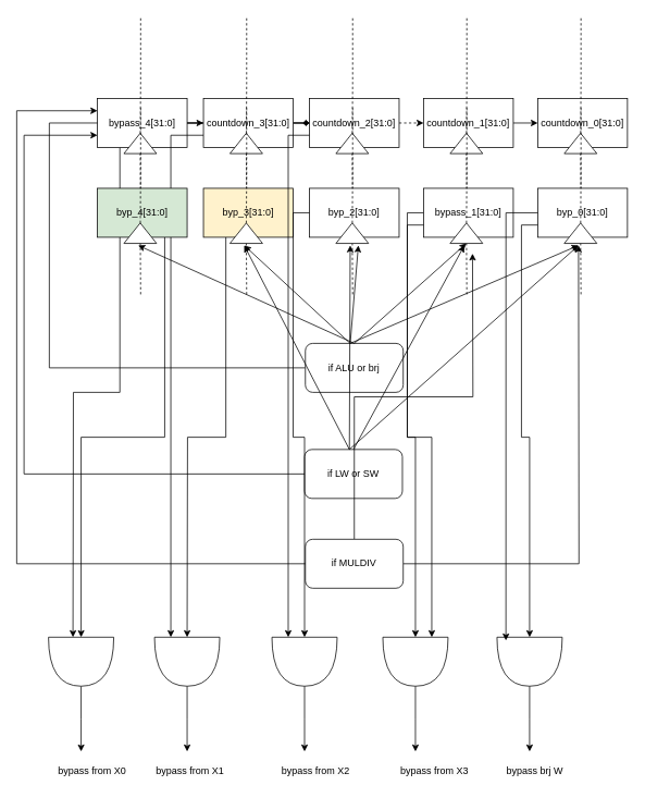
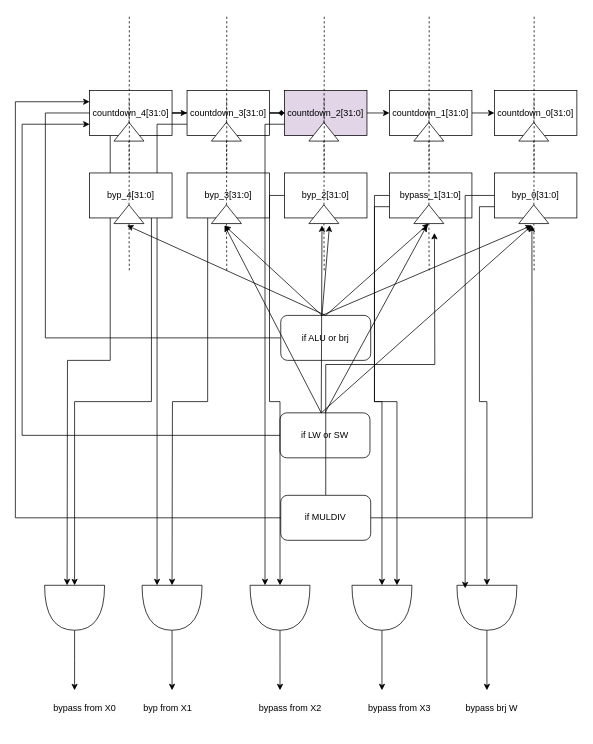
  <mxCell id="0" />
  <mxCell id="1" parent="0" />
  <mxCell id="2" style="edgeStyle=orthogonalEdgeStyle;rounded=0;orthogonalLoop=1;jettySize=auto;html=1;exitX=1;exitY=0.5;exitDx=0;exitDy=0;" edge="1" parent="1" source="4" target="10"><mxGeometry relative="1" as="geometry" /></mxCell>
  <mxCell id="3" style="edgeStyle=orthogonalEdgeStyle;rounded=0;orthogonalLoop=1;jettySize=auto;html=1;exitX=0.25;exitY=1;exitDx=0;exitDy=0;" edge="1" parent="1" source="4"><mxGeometry relative="1" as="geometry"><mxPoint x="89" y="780" as="targetPoint" /></mxGeometry></mxCell>
- <mxCell id="4" value="bypass_4[31:0]" style="rounded=0;whiteSpace=wrap;html=1;" parent="1" vertex="1"><mxGeometry x="119" y="120" width="110" height="60" as="geometry" /></mxCell>
+ <mxCell id="4" value="countdown_4[31:0]" style="rounded=0;whiteSpace=wrap;html=1;" parent="1" vertex="1"><mxGeometry x="119" y="120" width="110" height="60" as="geometry" /></mxCell>
  <mxCell id="5" value="" style="endArrow=none;dashed=1;html=1;rounded=0;" parent="1" source="7" edge="1"><mxGeometry width="50" height="50" relative="1" as="geometry"><mxPoint x="169" y="340" as="sourcePoint" /><mxPoint x="172" y="20" as="targetPoint" /><Array as="points"><mxPoint x="172" y="100" /></Array></mxGeometry></mxCell>
  <mxCell id="6" value="" style="endArrow=none;dashed=1;html=1;rounded=0;" parent="1" target="7" edge="1"><mxGeometry width="50" height="50" relative="1" as="geometry"><mxPoint x="172" y="250" as="sourcePoint" /><mxPoint x="169" y="30" as="targetPoint" /></mxGeometry></mxCell>
  <mxCell id="7" value="" style="triangle;whiteSpace=wrap;html=1;rotation=-90;" parent="1" vertex="1"><mxGeometry x="159" y="155" width="25" height="40" as="geometry" /></mxCell>
  <mxCell id="8" style="edgeStyle=orthogonalEdgeStyle;rounded=0;orthogonalLoop=1;jettySize=auto;html=1;exitX=1;exitY=0.5;exitDx=0;exitDy=0;endArrow=diamond;" edge="1" parent="1" source="10" target="15"><mxGeometry relative="1" as="geometry" /></mxCell>
  <mxCell id="9" style="edgeStyle=orthogonalEdgeStyle;rounded=0;orthogonalLoop=1;jettySize=auto;html=1;exitX=0;exitY=0.75;exitDx=0;exitDy=0;entryX=0;entryY=0.75;entryDx=0;entryDy=0;entryPerimeter=0;" edge="1" parent="1" source="10" target="71"><mxGeometry relative="1" as="geometry"><mxPoint x="209" y="790" as="targetPoint" /></mxGeometry></mxCell>
  <mxCell id="10" value="countdown_3[31:0]" style="rounded=0;whiteSpace=wrap;html=1;" parent="1" vertex="1"><mxGeometry x="249" y="120" width="110" height="60" as="geometry" /></mxCell>
  <mxCell id="11" value="" style="endArrow=none;dashed=1;html=1;rounded=0;" parent="1" source="13" edge="1"><mxGeometry width="50" height="50" relative="1" as="geometry"><mxPoint x="299" y="340" as="sourcePoint" /><mxPoint x="302" y="20" as="targetPoint" /><Array as="points"><mxPoint x="302" y="100" /></Array></mxGeometry></mxCell>
  <mxCell id="12" value="" style="endArrow=none;dashed=1;html=1;rounded=0;" parent="1" target="13" edge="1"><mxGeometry width="50" height="50" relative="1" as="geometry"><mxPoint x="302" y="250" as="sourcePoint" /><mxPoint x="299" y="30" as="targetPoint" /></mxGeometry></mxCell>
  <mxCell id="13" value="" style="triangle;whiteSpace=wrap;html=1;rotation=-90;" parent="1" vertex="1"><mxGeometry x="289" y="155" width="25" height="40" as="geometry" /></mxCell>
- <mxCell id="14" style="edgeStyle=orthogonalEdgeStyle;rounded=0;orthogonalLoop=1;jettySize=auto;html=1;exitX=1;exitY=0.5;exitDx=0;exitDy=0;entryX=0;entryY=0.5;entryDx=0;entryDy=0;dashed=1;" edge="1" parent="1" source="15" target="20"><mxGeometry relative="1" as="geometry"><mxPoint x="509" y="150" as="targetPoint" /></mxGeometry></mxCell>
- <mxCell id="15" value="countdown_2[31:0]" style="rounded=0;whiteSpace=wrap;html=1;" parent="1" vertex="1"><mxGeometry x="379" y="120" width="110" height="60" as="geometry" /></mxCell>
+ <mxCell id="14" style="edgeStyle=orthogonalEdgeStyle;rounded=0;orthogonalLoop=1;jettySize=auto;html=1;exitX=1;exitY=0.5;exitDx=0;exitDy=0;entryX=0;entryY=0.5;entryDx=0;entryDy=0;" edge="1" parent="1" source="15" target="20"><mxGeometry relative="1" as="geometry"><mxPoint x="509" y="150" as="targetPoint" /></mxGeometry></mxCell>
+ <mxCell id="15" value="countdown_2[31:0]" style="rounded=0;whiteSpace=wrap;html=1;fillColor=#e1d5e7;" parent="1" vertex="1"><mxGeometry x="379" y="120" width="110" height="60" as="geometry" /></mxCell>
  <mxCell id="16" value="" style="endArrow=none;dashed=1;html=1;rounded=0;" parent="1" source="18" edge="1"><mxGeometry width="50" height="50" relative="1" as="geometry"><mxPoint x="429" y="340" as="sourcePoint" /><mxPoint x="432" y="20" as="targetPoint" /><Array as="points"><mxPoint x="432" y="100" /></Array></mxGeometry></mxCell>
  <mxCell id="17" value="" style="endArrow=none;dashed=1;html=1;rounded=0;" parent="1" target="18" edge="1"><mxGeometry width="50" height="50" relative="1" as="geometry"><mxPoint x="432" y="250" as="sourcePoint" /><mxPoint x="429" y="30" as="targetPoint" /></mxGeometry></mxCell>
  <mxCell id="18" value="" style="triangle;whiteSpace=wrap;html=1;rotation=-90;" parent="1" vertex="1"><mxGeometry x="419" y="155" width="25" height="40" as="geometry" /></mxCell>
  <mxCell id="19" style="edgeStyle=orthogonalEdgeStyle;rounded=0;orthogonalLoop=1;jettySize=auto;html=1;exitX=1;exitY=0.5;exitDx=0;exitDy=0;entryX=0;entryY=0.5;entryDx=0;entryDy=0;" edge="1" parent="1" source="20" target="24"><mxGeometry relative="1" as="geometry" /></mxCell>
  <mxCell id="20" value="countdown_1[31:0]" style="rounded=0;whiteSpace=wrap;html=1;" parent="1" vertex="1"><mxGeometry x="519" y="120" width="110" height="60" as="geometry" /></mxCell>
  <mxCell id="21" value="" style="endArrow=none;dashed=1;html=1;rounded=0;" parent="1" source="23" edge="1"><mxGeometry width="50" height="50" relative="1" as="geometry"><mxPoint x="569" y="340" as="sourcePoint" /><mxPoint x="572" y="20" as="targetPoint" /><Array as="points"><mxPoint x="572" y="100" /></Array></mxGeometry></mxCell>
  <mxCell id="22" value="" style="endArrow=none;dashed=1;html=1;rounded=0;" parent="1" target="23" edge="1"><mxGeometry width="50" height="50" relative="1" as="geometry"><mxPoint x="572" y="250" as="sourcePoint" /><mxPoint x="569" y="30" as="targetPoint" /></mxGeometry></mxCell>
  <mxCell id="23" value="" style="triangle;whiteSpace=wrap;html=1;rotation=-90;" parent="1" vertex="1"><mxGeometry x="559" y="155" width="25" height="40" as="geometry" /></mxCell>
  <mxCell id="24" value="countdown_0[31:0]" style="rounded=0;whiteSpace=wrap;html=1;" parent="1" vertex="1"><mxGeometry x="659" y="120" width="110" height="60" as="geometry" /></mxCell>
  <mxCell id="25" value="" style="endArrow=none;dashed=1;html=1;rounded=0;" parent="1" source="27" edge="1"><mxGeometry width="50" height="50" relative="1" as="geometry"><mxPoint x="709" y="340" as="sourcePoint" /><mxPoint x="712" y="20" as="targetPoint" /><Array as="points"><mxPoint x="712" y="100" /></Array></mxGeometry></mxCell>
  <mxCell id="26" value="" style="endArrow=none;dashed=1;html=1;rounded=0;" parent="1" target="27" edge="1"><mxGeometry width="50" height="50" relative="1" as="geometry"><mxPoint x="712" y="250" as="sourcePoint" /><mxPoint x="709" y="30" as="targetPoint" /></mxGeometry></mxCell>
  <mxCell id="27" value="" style="triangle;whiteSpace=wrap;html=1;rotation=-90;" parent="1" vertex="1"><mxGeometry x="699" y="155" width="25" height="40" as="geometry" /></mxCell>
  <mxCell id="28" style="edgeStyle=orthogonalEdgeStyle;rounded=0;orthogonalLoop=1;jettySize=auto;html=1;exitX=0.75;exitY=1;exitDx=0;exitDy=0;" edge="1" parent="1" source="29" target="69"><mxGeometry relative="1" as="geometry"><mxPoint x="109" y="780" as="targetPoint" /></mxGeometry></mxCell>
- <mxCell id="29" value="byp_4[31:0]" style="rounded=0;whiteSpace=wrap;html=1;fillColor=#d5e8d4;" parent="1" vertex="1"><mxGeometry x="119" y="230" width="110" height="60" as="geometry" /></mxCell>
+ <mxCell id="29" value="byp_4[31:0]" style="rounded=0;whiteSpace=wrap;html=1;" parent="1" vertex="1"><mxGeometry x="119" y="230" width="110" height="60" as="geometry" /></mxCell>
  <mxCell id="30" value="" style="endArrow=none;dashed=1;html=1;rounded=0;" parent="1" source="32" edge="1"><mxGeometry width="50" height="50" relative="1" as="geometry"><mxPoint x="169" y="450" as="sourcePoint" /><mxPoint x="172" y="130" as="targetPoint" /><Array as="points"><mxPoint x="172" y="210" /></Array></mxGeometry></mxCell>
  <mxCell id="31" value="" style="endArrow=none;dashed=1;html=1;rounded=0;" parent="1" target="32" edge="1"><mxGeometry width="50" height="50" relative="1" as="geometry"><mxPoint x="172" y="360" as="sourcePoint" /><mxPoint x="169" y="140" as="targetPoint" /></mxGeometry></mxCell>
  <mxCell id="32" value="" style="triangle;whiteSpace=wrap;html=1;rotation=-90;" parent="1" vertex="1"><mxGeometry x="159" y="265" width="25" height="40" as="geometry" /></mxCell>
  <mxCell id="33" style="edgeStyle=orthogonalEdgeStyle;rounded=0;orthogonalLoop=1;jettySize=auto;html=1;exitX=0.25;exitY=1;exitDx=0;exitDy=0;" edge="1" parent="1" source="34"><mxGeometry relative="1" as="geometry"><mxPoint x="229" y="780" as="targetPoint" /></mxGeometry></mxCell>
- <mxCell id="34" value="byp_3[31:0]" style="rounded=0;whiteSpace=wrap;html=1;fillColor=#fff2cc;" parent="1" vertex="1"><mxGeometry x="249" y="230" width="110" height="60" as="geometry" /></mxCell>
+ <mxCell id="34" value="byp_3[31:0]" style="rounded=0;whiteSpace=wrap;html=1;" parent="1" vertex="1"><mxGeometry x="249" y="230" width="110" height="60" as="geometry" /></mxCell>
  <mxCell id="35" value="" style="endArrow=none;dashed=1;html=1;rounded=0;" parent="1" source="37" edge="1"><mxGeometry width="50" height="50" relative="1" as="geometry"><mxPoint x="299" y="450" as="sourcePoint" /><mxPoint x="302" y="130" as="targetPoint" /><Array as="points"><mxPoint x="302" y="210" /></Array></mxGeometry></mxCell>
  <mxCell id="36" value="" style="endArrow=none;dashed=1;html=1;rounded=0;" parent="1" target="37" edge="1"><mxGeometry width="50" height="50" relative="1" as="geometry"><mxPoint x="302" y="360" as="sourcePoint" /><mxPoint x="299" y="140" as="targetPoint" /></mxGeometry></mxCell>
  <mxCell id="37" value="" style="triangle;whiteSpace=wrap;html=1;rotation=-90;" parent="1" vertex="1"><mxGeometry x="289" y="265" width="25" height="40" as="geometry" /></mxCell>
  <mxCell id="38" value="byp_2[31:0]" style="rounded=0;whiteSpace=wrap;html=1;" parent="1" vertex="1"><mxGeometry x="379" y="230" width="110" height="60" as="geometry" /></mxCell>
  <mxCell id="39" value="" style="endArrow=none;dashed=1;html=1;rounded=0;" parent="1" source="41" edge="1"><mxGeometry width="50" height="50" relative="1" as="geometry"><mxPoint x="429" y="450" as="sourcePoint" /><mxPoint x="432" y="130" as="targetPoint" /><Array as="points"><mxPoint x="432" y="210" /></Array></mxGeometry></mxCell>
  <mxCell id="40" value="" style="endArrow=none;dashed=1;html=1;rounded=0;" parent="1" target="41" edge="1"><mxGeometry width="50" height="50" relative="1" as="geometry"><mxPoint x="432" y="360" as="sourcePoint" /><mxPoint x="429" y="140" as="targetPoint" /></mxGeometry></mxCell>
  <mxCell id="41" value="" style="triangle;whiteSpace=wrap;html=1;rotation=-90;" parent="1" vertex="1"><mxGeometry x="419" y="265" width="25" height="40" as="geometry" /></mxCell>
  <mxCell id="42" style="edgeStyle=orthogonalEdgeStyle;rounded=0;orthogonalLoop=1;jettySize=auto;html=1;exitX=0;exitY=0.5;exitDx=0;exitDy=0;" edge="1" parent="1" source="43" target="75"><mxGeometry relative="1" as="geometry" /></mxCell>
  <mxCell id="43" value="bypass_1[31:0]" style="rounded=0;whiteSpace=wrap;html=1;" parent="1" vertex="1"><mxGeometry x="519" y="230" width="110" height="60" as="geometry" /></mxCell>
  <mxCell id="44" value="" style="endArrow=none;dashed=1;html=1;rounded=0;" parent="1" source="46" edge="1"><mxGeometry width="50" height="50" relative="1" as="geometry"><mxPoint x="569" y="450" as="sourcePoint" /><mxPoint x="572" y="130" as="targetPoint" /><Array as="points"><mxPoint x="572" y="210" /></Array></mxGeometry></mxCell>
  <mxCell id="45" value="" style="endArrow=none;dashed=1;html=1;rounded=0;" parent="1" target="46" edge="1"><mxGeometry width="50" height="50" relative="1" as="geometry"><mxPoint x="572" y="360" as="sourcePoint" /><mxPoint x="569" y="140" as="targetPoint" /></mxGeometry></mxCell>
  <mxCell id="46" value="" style="triangle;whiteSpace=wrap;html=1;rotation=-90;" parent="1" vertex="1"><mxGeometry x="559" y="265" width="25" height="40" as="geometry" /></mxCell>
  <mxCell id="47" value="byp_0[31:0]" style="rounded=0;whiteSpace=wrap;html=1;" parent="1" vertex="1"><mxGeometry x="659" y="230" width="110" height="60" as="geometry" /></mxCell>
  <mxCell id="48" value="" style="endArrow=none;dashed=1;html=1;rounded=0;" parent="1" source="50" edge="1"><mxGeometry width="50" height="50" relative="1" as="geometry"><mxPoint x="709" y="450" as="sourcePoint" /><mxPoint x="712" y="130" as="targetPoint" /><Array as="points"><mxPoint x="712" y="210" /></Array></mxGeometry></mxCell>
  <mxCell id="49" value="" style="endArrow=none;dashed=1;html=1;rounded=0;" parent="1" target="50" edge="1"><mxGeometry width="50" height="50" relative="1" as="geometry"><mxPoint x="712" y="360" as="sourcePoint" /><mxPoint x="709" y="140" as="targetPoint" /></mxGeometry></mxCell>
  <mxCell id="50" value="" style="triangle;whiteSpace=wrap;html=1;rotation=-90;" parent="1" vertex="1"><mxGeometry x="699" y="265" width="25" height="40" as="geometry" /></mxCell>
  <mxCell id="51" style="edgeStyle=orthogonalEdgeStyle;rounded=0;orthogonalLoop=1;jettySize=auto;html=1;exitX=0;exitY=0.5;exitDx=0;exitDy=0;entryX=0;entryY=0.5;entryDx=0;entryDy=0;endArrow=none;" parent="1" source="52" target="4" edge="1"><mxGeometry relative="1" as="geometry"><mxPoint x="59" y="40" as="targetPoint" /><Array as="points"><mxPoint x="60" y="450" /><mxPoint x="60" y="150" /></Array></mxGeometry></mxCell>
  <mxCell id="52" value="if ALU or brj" style="rounded=1;whiteSpace=wrap;html=1;" parent="1" vertex="1"><mxGeometry x="374" y="420" width="120" height="60" as="geometry" /></mxCell>
  <mxCell id="53" value="" style="endArrow=classic;html=1;rounded=0;exitX=0.5;exitY=0;exitDx=0;exitDy=0;" parent="1" source="52" edge="1"><mxGeometry width="50" height="50" relative="1" as="geometry"><mxPoint x="379" y="390" as="sourcePoint" /><mxPoint x="169" y="300" as="targetPoint" /></mxGeometry></mxCell>
  <mxCell id="54" value="" style="endArrow=classic;html=1;rounded=0;" parent="1" edge="1"><mxGeometry width="50" height="50" relative="1" as="geometry"><mxPoint x="429" y="420" as="sourcePoint" /><mxPoint x="299" y="300" as="targetPoint" /></mxGeometry></mxCell>
  <mxCell id="55" value="" style="endArrow=classic;html=1;rounded=0;" parent="1" edge="1"><mxGeometry width="50" height="50" relative="1" as="geometry"><mxPoint x="429" y="420" as="sourcePoint" /><mxPoint x="439" y="300" as="targetPoint" /></mxGeometry></mxCell>
  <mxCell id="56" value="" style="endArrow=classic;html=1;rounded=0;exitX=0.5;exitY=0;exitDx=0;exitDy=0;entryX=0;entryY=0.5;entryDx=0;entryDy=0;" parent="1" source="52" target="46" edge="1"><mxGeometry width="50" height="50" relative="1" as="geometry"><mxPoint x="744" y="410" as="sourcePoint" /><mxPoint x="569" y="340" as="targetPoint" /></mxGeometry></mxCell>
  <mxCell id="57" value="" style="endArrow=classic;html=1;rounded=0;exitX=0.5;exitY=0;exitDx=0;exitDy=0;" parent="1" edge="1"><mxGeometry width="50" height="50" relative="1" as="geometry"><mxPoint x="429" y="420" as="sourcePoint" /><mxPoint x="709" y="300" as="targetPoint" /></mxGeometry></mxCell>
  <mxCell id="58" style="edgeStyle=orthogonalEdgeStyle;rounded=0;orthogonalLoop=1;jettySize=auto;html=1;exitX=0;exitY=0.5;exitDx=0;exitDy=0;entryX=0;entryY=0.75;entryDx=0;entryDy=0;" parent="1" source="59" target="4" edge="1"><mxGeometry relative="1" as="geometry"><mxPoint x="89" y="170" as="targetPoint" /><Array as="points"><mxPoint x="29" y="580" /><mxPoint x="29" y="165" /></Array></mxGeometry></mxCell>
  <mxCell id="59" value="if LW or SW" style="rounded=1;whiteSpace=wrap;html=1;" parent="1" vertex="1"><mxGeometry x="373" y="550" width="120" height="60" as="geometry" /></mxCell>
  <mxCell id="60" value="" style="endArrow=classic;html=1;rounded=0;" parent="1" edge="1"><mxGeometry width="50" height="50" relative="1" as="geometry"><mxPoint x="428" y="550" as="sourcePoint" /><mxPoint x="299" y="300" as="targetPoint" /></mxGeometry></mxCell>
  <mxCell id="61" value="" style="endArrow=classic;html=1;rounded=0;" parent="1" edge="1"><mxGeometry width="50" height="50" relative="1" as="geometry"><mxPoint x="428" y="550" as="sourcePoint" /><mxPoint x="429" y="300" as="targetPoint" /></mxGeometry></mxCell>
  <mxCell id="62" value="" style="endArrow=classic;html=1;rounded=0;exitX=0.5;exitY=0;exitDx=0;exitDy=0;" parent="1" source="59" edge="1"><mxGeometry width="50" height="50" relative="1" as="geometry"><mxPoint x="743" y="540" as="sourcePoint" /><mxPoint x="569" y="300" as="targetPoint" /></mxGeometry></mxCell>
  <mxCell id="63" value="" style="endArrow=classic;html=1;rounded=0;exitX=0.5;exitY=0;exitDx=0;exitDy=0;" parent="1" edge="1"><mxGeometry width="50" height="50" relative="1" as="geometry"><mxPoint x="428" y="550" as="sourcePoint" /><mxPoint x="709" y="300" as="targetPoint" /></mxGeometry></mxCell>
  <mxCell id="64" style="edgeStyle=orthogonalEdgeStyle;rounded=0;orthogonalLoop=1;jettySize=auto;html=1;exitX=0;exitY=0.5;exitDx=0;exitDy=0;entryX=0;entryY=0.25;entryDx=0;entryDy=0;" parent="1" target="4" edge="1"><mxGeometry relative="1" as="geometry"><mxPoint x="19" y="130" as="targetPoint" /><mxPoint x="384" y="690" as="sourcePoint" /><Array as="points"><mxPoint x="20" y="690" /><mxPoint x="20" y="135" /></Array></mxGeometry></mxCell>
  <mxCell id="65" style="edgeStyle=orthogonalEdgeStyle;rounded=0;orthogonalLoop=1;jettySize=auto;html=1;exitX=0.5;exitY=0;exitDx=0;exitDy=0;" parent="1" source="67" edge="1"><mxGeometry relative="1" as="geometry"><mxPoint x="579" y="310" as="targetPoint" /></mxGeometry></mxCell>
  <mxCell id="66" style="edgeStyle=orthogonalEdgeStyle;rounded=0;orthogonalLoop=1;jettySize=auto;html=1;exitX=1;exitY=0.5;exitDx=0;exitDy=0;" parent="1" source="67" edge="1"><mxGeometry relative="1" as="geometry"><mxPoint x="709" y="300" as="targetPoint" /></mxGeometry></mxCell>
  <mxCell id="67" value="if MULDIV" style="rounded=1;whiteSpace=wrap;html=1;" parent="1" vertex="1"><mxGeometry x="374" y="660" width="120" height="60" as="geometry" /></mxCell>
  <mxCell id="68" style="edgeStyle=orthogonalEdgeStyle;rounded=0;orthogonalLoop=1;jettySize=auto;html=1;exitX=1;exitY=0.5;exitDx=0;exitDy=0;exitPerimeter=0;" edge="1" parent="1" source="69"><mxGeometry relative="1" as="geometry"><mxPoint x="99" y="920" as="targetPoint" /></mxGeometry></mxCell>
  <mxCell id="69" value="" style="shape=or;whiteSpace=wrap;html=1;rotation=90;" vertex="1" parent="1"><mxGeometry x="69" y="770" width="60" height="80" as="geometry" /></mxCell>
  <mxCell id="70" style="edgeStyle=orthogonalEdgeStyle;rounded=0;orthogonalLoop=1;jettySize=auto;html=1;exitX=1;exitY=0.5;exitDx=0;exitDy=0;exitPerimeter=0;" edge="1" parent="1" source="71"><mxGeometry relative="1" as="geometry"><mxPoint x="229" y="920" as="targetPoint" /></mxGeometry></mxCell>
  <mxCell id="71" value="" style="shape=or;whiteSpace=wrap;html=1;rotation=90;" vertex="1" parent="1"><mxGeometry x="199" y="770" width="60" height="80" as="geometry" /></mxCell>
  <mxCell id="72" style="edgeStyle=orthogonalEdgeStyle;rounded=0;orthogonalLoop=1;jettySize=auto;html=1;exitX=1;exitY=0.5;exitDx=0;exitDy=0;exitPerimeter=0;" edge="1" parent="1" source="73"><mxGeometry relative="1" as="geometry"><mxPoint x="373" y="920" as="targetPoint" /></mxGeometry></mxCell>
  <mxCell id="73" value="" style="shape=or;whiteSpace=wrap;html=1;rotation=90;" vertex="1" parent="1"><mxGeometry x="343" y="770" width="60" height="80" as="geometry" /></mxCell>
  <mxCell id="74" style="edgeStyle=orthogonalEdgeStyle;rounded=0;orthogonalLoop=1;jettySize=auto;html=1;exitX=1;exitY=0.5;exitDx=0;exitDy=0;exitPerimeter=0;" edge="1" parent="1" source="75"><mxGeometry relative="1" as="geometry"><mxPoint x="509" y="920" as="targetPoint" /></mxGeometry></mxCell>
  <mxCell id="75" value="" style="shape=or;whiteSpace=wrap;html=1;rotation=90;" vertex="1" parent="1"><mxGeometry x="479" y="770" width="60" height="80" as="geometry" /></mxCell>
  <mxCell id="76" style="edgeStyle=orthogonalEdgeStyle;rounded=0;orthogonalLoop=1;jettySize=auto;html=1;exitX=1;exitY=0.5;exitDx=0;exitDy=0;exitPerimeter=0;" edge="1" parent="1" source="77"><mxGeometry relative="1" as="geometry"><mxPoint x="649" y="920" as="targetPoint" /></mxGeometry></mxCell>
  <mxCell id="77" value="" style="shape=or;whiteSpace=wrap;html=1;rotation=90;" vertex="1" parent="1"><mxGeometry x="619" y="770" width="60" height="80" as="geometry" /></mxCell>
  <mxCell id="78" style="edgeStyle=orthogonalEdgeStyle;rounded=0;orthogonalLoop=1;jettySize=auto;html=1;exitX=0;exitY=0.75;exitDx=0;exitDy=0;entryX=0;entryY=0.75;entryDx=0;entryDy=0;entryPerimeter=0;" edge="1" parent="1" source="15" target="73"><mxGeometry relative="1" as="geometry" /></mxCell>
  <mxCell id="79" style="edgeStyle=orthogonalEdgeStyle;rounded=0;orthogonalLoop=1;jettySize=auto;html=1;exitX=0;exitY=0.5;exitDx=0;exitDy=0;entryX=0;entryY=0.5;entryDx=0;entryDy=0;entryPerimeter=0;" edge="1" parent="1" source="38" target="73"><mxGeometry relative="1" as="geometry" /></mxCell>
  <mxCell id="80" style="edgeStyle=orthogonalEdgeStyle;rounded=0;orthogonalLoop=1;jettySize=auto;html=1;exitX=0;exitY=0.75;exitDx=0;exitDy=0;entryX=0;entryY=0.25;entryDx=0;entryDy=0;entryPerimeter=0;" edge="1" parent="1" source="43" target="75"><mxGeometry relative="1" as="geometry" /></mxCell>
  <mxCell id="81" style="edgeStyle=orthogonalEdgeStyle;rounded=0;orthogonalLoop=1;jettySize=auto;html=1;exitX=0;exitY=0.5;exitDx=0;exitDy=0;entryX=0.067;entryY=0.863;entryDx=0;entryDy=0;entryPerimeter=0;" edge="1" parent="1" source="47" target="77"><mxGeometry relative="1" as="geometry" /></mxCell>
  <mxCell id="82" style="edgeStyle=orthogonalEdgeStyle;rounded=0;orthogonalLoop=1;jettySize=auto;html=1;exitX=0;exitY=0.75;exitDx=0;exitDy=0;entryX=0;entryY=0.5;entryDx=0;entryDy=0;entryPerimeter=0;" edge="1" parent="1" source="47" target="77"><mxGeometry relative="1" as="geometry" /></mxCell>
  <mxCell id="83" value="&lt;span style=&quot;color: rgb(0, 0, 0); font-family: Helvetica; font-size: 12px; font-style: normal; font-variant-ligatures: normal; font-variant-caps: normal; font-weight: 400; letter-spacing: normal; orphans: 2; text-align: center; text-indent: 0px; text-transform: none; widows: 2; word-spacing: 0px; -webkit-text-stroke-width: 0px; white-space: normal; background-color: rgb(251, 251, 251); text-decoration-thickness: initial; text-decoration-style: initial; text-decoration-color: initial; display: inline !important; float: none;&quot;&gt;bypass from X0&lt;/span&gt;" style="text;whiteSpace=wrap;html=1;" vertex="1" parent="1"><mxGeometry x="69" y="930" width="90" height="40" as="geometry" /></mxCell>
- <mxCell id="84" value="&lt;span style=&quot;color: rgb(0, 0, 0); font-family: Helvetica; font-size: 12px; font-style: normal; font-variant-ligatures: normal; font-variant-caps: normal; font-weight: 400; letter-spacing: normal; orphans: 2; text-align: center; text-indent: 0px; text-transform: none; widows: 2; word-spacing: 0px; -webkit-text-stroke-width: 0px; white-space: normal; background-color: rgb(251, 251, 251); text-decoration-thickness: initial; text-decoration-style: initial; text-decoration-color: initial; display: inline !important; float: none;&quot;&gt;bypass from X1&lt;/span&gt;" style="text;whiteSpace=wrap;html=1;" vertex="1" parent="1"><mxGeometry x="189" y="930" width="90" height="40" as="geometry" /></mxCell>
+ <mxCell id="84" value="&lt;span style=&quot;color: rgb(0, 0, 0); font-family: Helvetica; font-size: 12px; font-style: normal; font-variant-ligatures: normal; font-variant-caps: normal; font-weight: 400; letter-spacing: normal; orphans: 2; text-align: center; text-indent: 0px; text-transform: none; widows: 2; word-spacing: 0px; -webkit-text-stroke-width: 0px; white-space: normal; background-color: rgb(251, 251, 251); text-decoration-thickness: initial; text-decoration-style: initial; text-decoration-color: initial; display: inline !important; float: none;&quot;&gt;byp from X1&lt;/span&gt;" style="text;whiteSpace=wrap;html=1;" vertex="1" parent="1"><mxGeometry x="189" y="930" width="90" height="40" as="geometry" /></mxCell>
  <mxCell id="85" value="&lt;span style=&quot;color: rgb(0, 0, 0); font-family: Helvetica; font-size: 12px; font-style: normal; font-variant-ligatures: normal; font-variant-caps: normal; font-weight: 400; letter-spacing: normal; orphans: 2; text-align: center; text-indent: 0px; text-transform: none; widows: 2; word-spacing: 0px; -webkit-text-stroke-width: 0px; white-space: normal; background-color: rgb(251, 251, 251); text-decoration-thickness: initial; text-decoration-style: initial; text-decoration-color: initial; display: inline !important; float: none;&quot;&gt;bypass from X2&lt;/span&gt;" style="text;whiteSpace=wrap;html=1;" vertex="1" parent="1"><mxGeometry x="343" y="930" width="90" height="40" as="geometry" /></mxCell>
  <mxCell id="86" value="&lt;span style=&quot;color: rgb(0, 0, 0); font-family: Helvetica; font-size: 12px; font-style: normal; font-variant-ligatures: normal; font-variant-caps: normal; font-weight: 400; letter-spacing: normal; orphans: 2; text-align: center; text-indent: 0px; text-transform: none; widows: 2; word-spacing: 0px; -webkit-text-stroke-width: 0px; white-space: normal; background-color: rgb(251, 251, 251); text-decoration-thickness: initial; text-decoration-style: initial; text-decoration-color: initial; display: inline !important; float: none;&quot;&gt;bypass from X3&lt;/span&gt;" style="text;whiteSpace=wrap;html=1;" vertex="1" parent="1"><mxGeometry x="489" y="930" width="90" height="40" as="geometry" /></mxCell>
  <mxCell id="87" value="&lt;span style=&quot;color: rgb(0, 0, 0); font-family: Helvetica; font-size: 12px; font-style: normal; font-variant-ligatures: normal; font-variant-caps: normal; font-weight: 400; letter-spacing: normal; orphans: 2; text-align: center; text-indent: 0px; text-transform: none; widows: 2; word-spacing: 0px; -webkit-text-stroke-width: 0px; white-space: normal; background-color: rgb(251, 251, 251); text-decoration-thickness: initial; text-decoration-style: initial; text-decoration-color: initial; display: inline !important; float: none;&quot;&gt;bypass brj W&lt;/span&gt;" style="text;whiteSpace=wrap;html=1;" vertex="1" parent="1"><mxGeometry x="619" y="930" width="90" height="40" as="geometry" /></mxCell>
